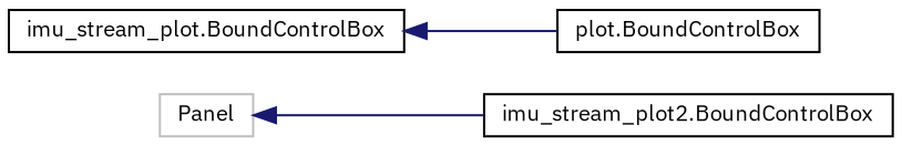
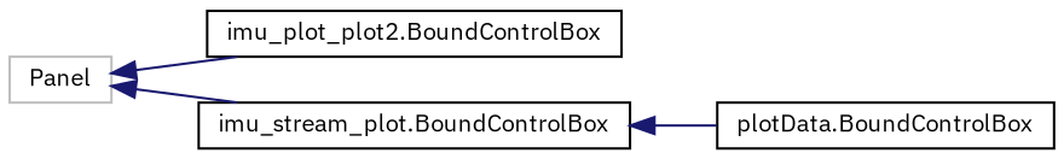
  digraph {
    fontname="IBM Plex Sans"
    rankdir=LR
    node [color=black fillcolor=white fontname="IBM Plex Sans" fontsize=10 shape=record style=filled]
    edge [color=midnightblue dir=back fontname="IBM Plex Sans" fontsize=10 labelfontname=Helvetica labelfontsize=10 style=solid]
    n1 [color=grey75 height=0.2 label=Panel width=0.4]
-   n2 [height=0.2 label="imu_stream_plot2.BoundControlBox" width=0.4]
+   n2 [height=0.2 label="imu_plot_plot2.BoundControlBox" width=0.4]
    n3 [height=0.2 label="imu_stream_plot.BoundControlBox" width=0.4]
-   n4 [height=0.2 label="plot.BoundControlBox" width=0.4]
+   n4 [height=0.2 label="plotData.BoundControlBox" width=0.4]
    n1 -> n2
+   n1 -> n3
    n3 -> n4
  }
